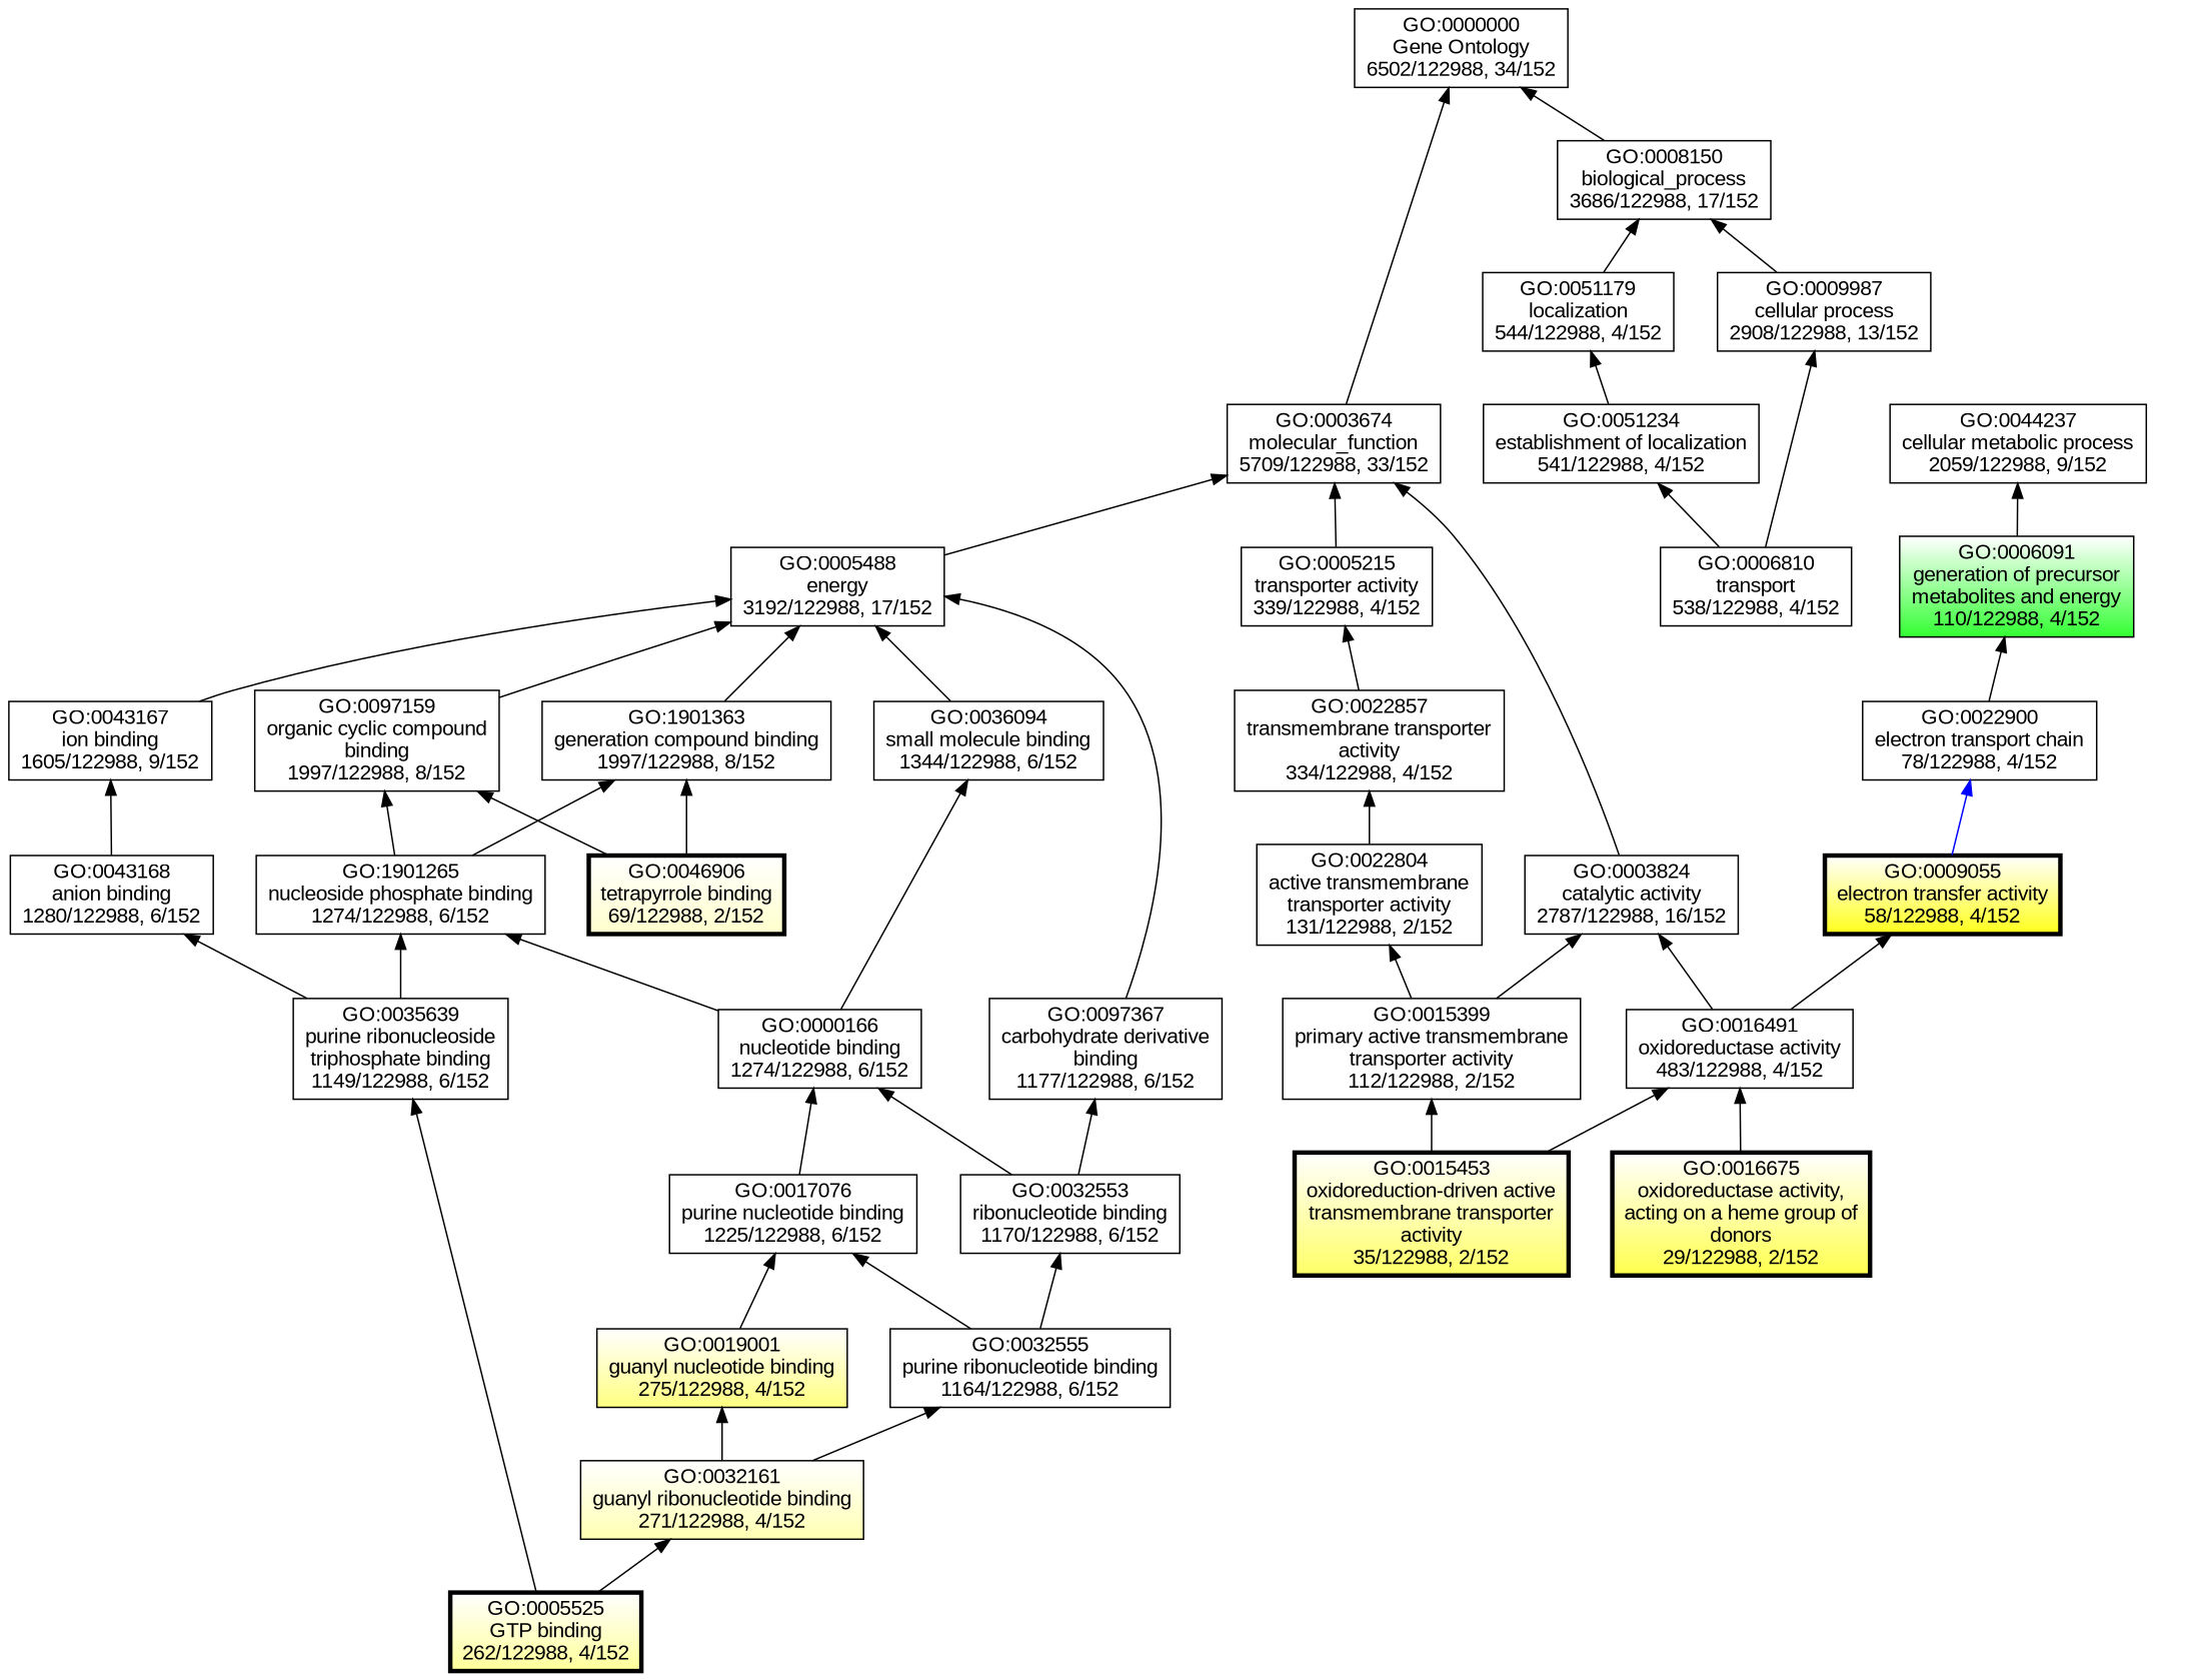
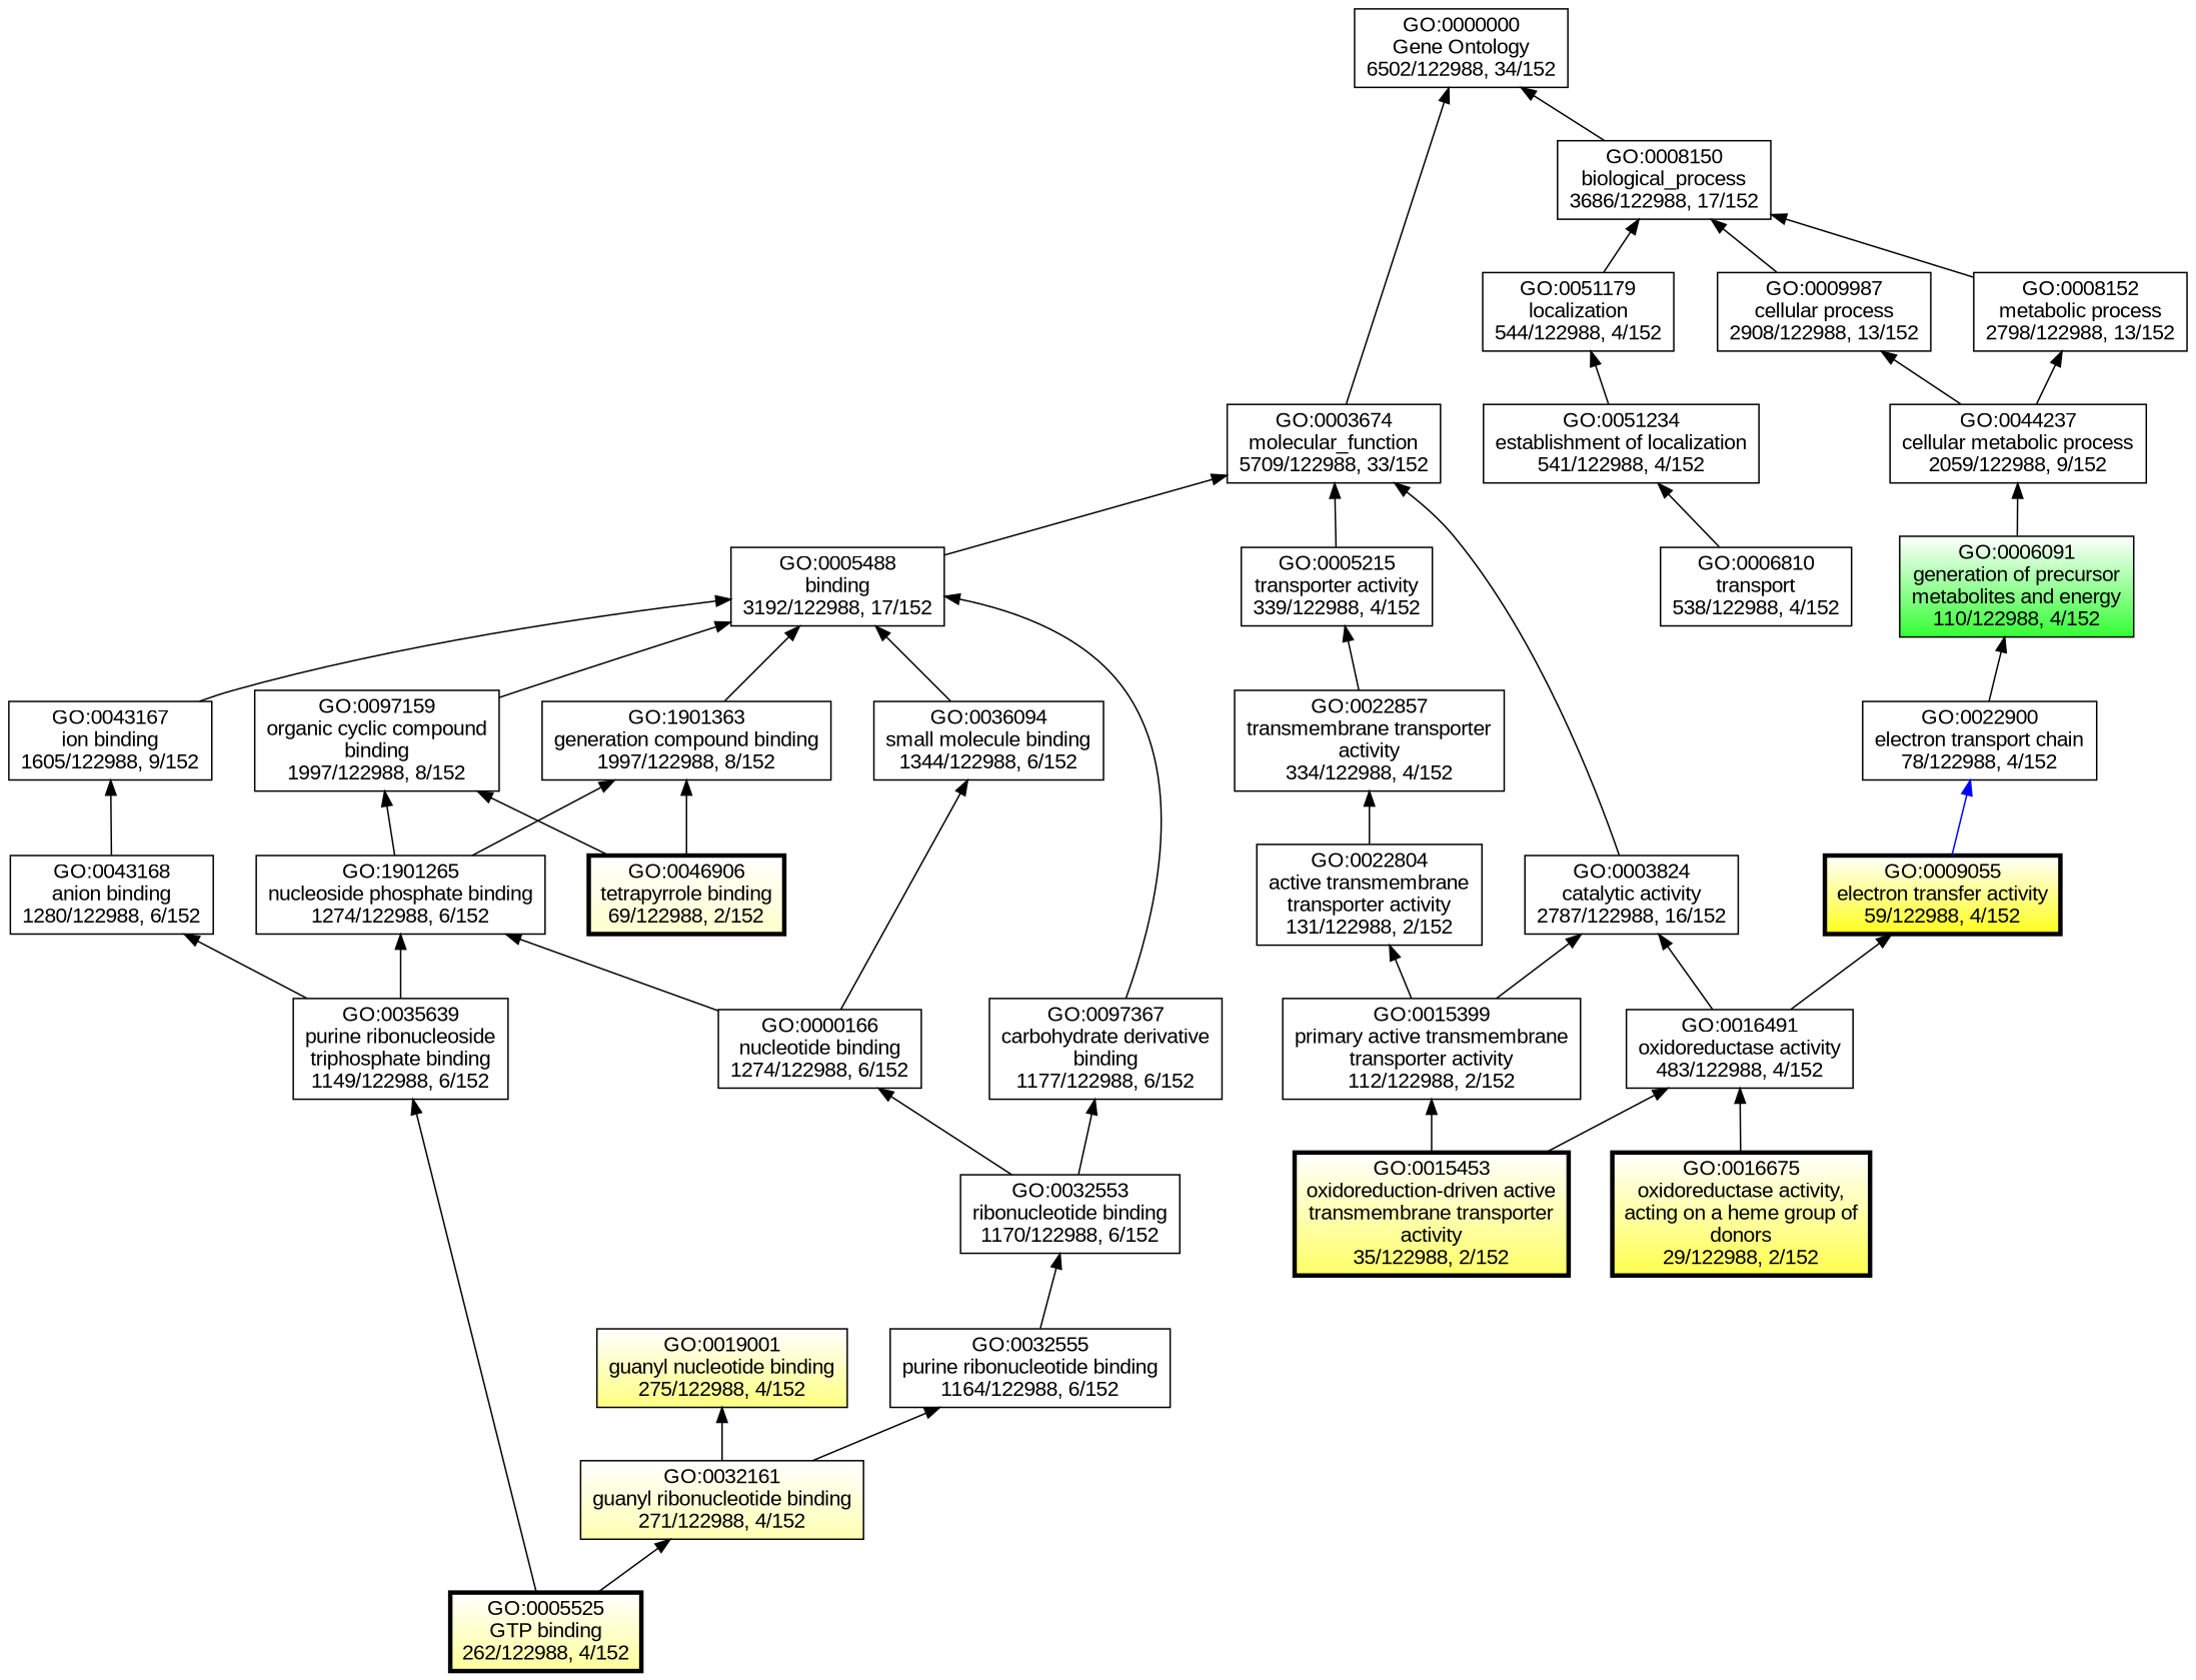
  digraph {
    fontname="Liberation Sans"
    nodesep=0.4
    node [fontname="Liberation Sans" shape=box]
    edge [color=black dir=back fontname="Liberation Sans"]
    n1 [label="GO:0000000\nGene Ontology\n6502/122988, 34/152"]
    n2 [label="GO:0008150\nbiological_process\n3686/122988, 17/152"]
    n3 [label="GO:0003674\nmolecular_function\n5709/122988, 33/152"]
    n4 [label="GO:0009987\ncellular process\n2908/122988, 13/152"]
+   n5 [label="GO:0008152\nmetabolic process\n2798/122988, 13/152"]
    n6 [label="GO:0051179\nlocalization\n544/122988, 4/152"]
    n7 [label="GO:0005215\ntransporter activity\n339/122988, 4/152"]
-   n8 [label="GO:0005488\nenergy\n3192/122988, 17/152"]
+   n8 [label="GO:0005488\nbinding\n3192/122988, 17/152"]
    n9 [label="GO:0003824\ncatalytic activity\n2787/122988, 16/152"]
    n10 [label="GO:0044237\ncellular metabolic process\n2059/122988, 9/152"]
    n11 [fillcolor="white:0.333333,0.800000,1.000000" gradientangle=270 label="GO:0006091\ngeneration of precursor\nmetabolites and energy\n110/122988, 4/152" style=filled]
    n12 [label="GO:0097159\norganic cyclic compound\nbinding\n1997/122988, 8/152"]
    n13 [label="GO:1901265\nnucleoside phosphate binding\n1274/122988, 6/152"]
    n14 [fillcolor="white:0.166667,0.200000,1.000000" gradientangle=270 label="GO:0046906\ntetrapyrrole binding\n69/122988, 2/152" style="filled,setlinewidth(3)"]
    n15 [label="GO:0000166\nnucleotide binding\n1274/122988, 6/152"]
    n16 [label="GO:0035639\npurine ribonucleoside\ntriphosphate binding\n1149/122988, 6/152"]
    n17 [label="GO:0022857\ntransmembrane transporter\nactivity\n334/122988, 4/152"]
    n18 [label="GO:0022804\nactive transmembrane\ntransporter activity\n131/122988, 2/152"]
    n19 [label="GO:0015399\nprimary active transmembrane\ntransporter activity\n112/122988, 2/152"]
    n20 [label="GO:0022900\nelectron transport chain\n78/122988, 4/152"]
-   n21 [fillcolor="white:0.166667,0.900000,1.000000" gradientangle=270 label="GO:0009055\nelectron transfer activity\n58/122988, 4/152" style="filled,setlinewidth(3)"]
+   n21 [fillcolor="white:0.166667,0.900000,1.000000" gradientangle=270 label="GO:0009055\nelectron transfer activity\n59/122988, 4/152" style="filled,setlinewidth(3)"]
    n22 [label="GO:0032553\nribonucleotide binding\n1170/122988, 6/152"]
-   n23 [label="GO:0017076\npurine nucleotide binding\n1225/122988, 6/152"]
    n24 [fillcolor="white:0.166667,0.400000,1.000000" gradientangle=270 label="GO:0005525\nGTP binding\n262/122988, 4/152" style="filled,setlinewidth(3)"]
    n25 [fillcolor="white:0.166667,0.600000,1.000000" gradientangle=270 label="GO:0015453\noxidoreduction-driven active\ntransmembrane transporter\nactivity\n35/122988, 2/152" style="filled,setlinewidth(3)"]
    n26 [label="GO:0097367\ncarbohydrate derivative\nbinding\n1177/122988, 6/152"]
    n27 [label="GO:0032555\npurine ribonucleotide binding\n1164/122988, 6/152"]
    n28 [label="GO:0051234\nestablishment of localization\n541/122988, 4/152"]
    n29 [label="GO:0043167\nion binding\n1605/122988, 9/152"]
    n30 [label="GO:1901363\ngeneration compound binding\n1997/122988, 8/152"]
    n31 [label="GO:0036094\nsmall molecule binding\n1344/122988, 6/152"]
    n32 [label="GO:0016491\noxidoreductase activity\n483/122988, 4/152"]
    n33 [label="GO:0006810\ntransport\n538/122988, 4/152"]
    n34 [label="GO:0043168\nanion binding\n1280/122988, 6/152"]
    n35 [fillcolor="white:0.166667,0.700000,1.000000" gradientangle=270 label="GO:0016675\noxidoreductase activity,\nacting on a heme group of\ndonors\n29/122988, 2/152" style="filled,setlinewidth(3)"]
    n36 [fillcolor="white:0.166667,0.500000,1.000000" gradientangle=270 label="GO:0019001\nguanyl nucleotide binding\n275/122988, 4/152" style=filled]
    n37 [fillcolor="white:0.166667,0.300000,1.000000" gradientangle=270 label="GO:0032161\nguanyl ribonucleotide binding\n271/122988, 4/152" style=filled]
    n1 -> n2
    n1 -> n3
    n2 -> n4
+   n2 -> n5
    n2 -> n6
    n3 -> n7
    n3 -> n8
    n3 -> n9
-   n4 -> n33
+   n4 -> n10
+   n5 -> n10
    n6 -> n28
    n7 -> n17
    n8 -> n12
    n8 -> n26
    n8 -> n29
    n8 -> n30
    n8 -> n31
    n9 -> n19
    n9 -> n32
    n10 -> n11
    n11 -> n20
    n12 -> n13
    n12 -> n14
    n13 -> n15
    n13 -> n16
    n15 -> n22
-   n15 -> n23
    n16 -> n24
    n17 -> n18
    n18 -> n19
    n19 -> n25
    n20 -> n21 [color=blue]
    n21 -> n32
    n22 -> n27
-   n23 -> n27
-   n23 -> n36
    n26 -> n22
    n27 -> n37
    n28 -> n33
    n29 -> n34
    n30 -> n13
    n30 -> n14
    n31 -> n15
    n32 -> n25
    n32 -> n35
    n34 -> n16
    n36 -> n37
    n37 -> n24
  }
